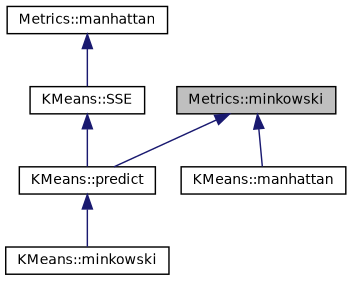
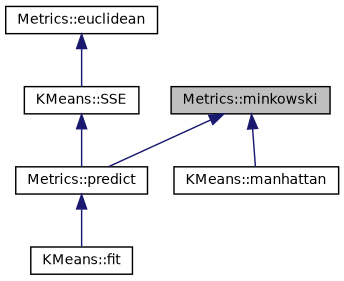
  digraph {
    rankdir=TB
    node [color=black fontname=Helvetica fontsize=10 shape=record]
    edge [color=midnightblue dir=back fontname=Helvetica fontsize=10 labelfontname=Helvetica labelfontsize=10 style=solid]
    n1 [fillcolor=grey75 fontcolor=black height=0.2 label="Metrics::minkowski" style=filled width=0.4]
-   n2 [height=0.2 label="KMeans::predict" width=0.4]
+   n2 [height=0.2 label="Metrics::predict" width=0.4]
    n3 [height=0.2 label="KMeans::manhattan" width=0.4]
-   n4 [height=0.2 label="KMeans::minkowski" width=0.4]
-   n5 [height=0.2 label="Metrics::manhattan" width=0.4]
+   n4 [height=0.2 label="KMeans::fit" width=0.4]
+   n5 [height=0.2 label="Metrics::euclidean" width=0.4]
    n6 [height=0.2 label="KMeans::SSE" width=0.4]
    n1 -> n2
    n1 -> n3
    n2 -> n4
    n5 -> n6
    n6 -> n2
  }
